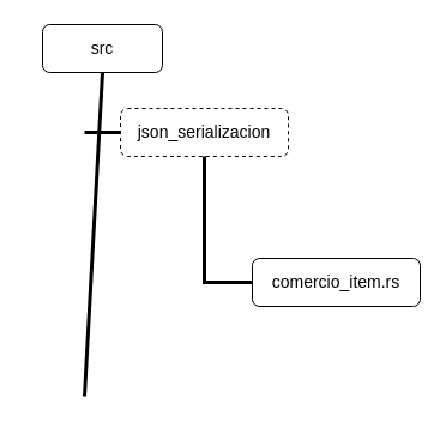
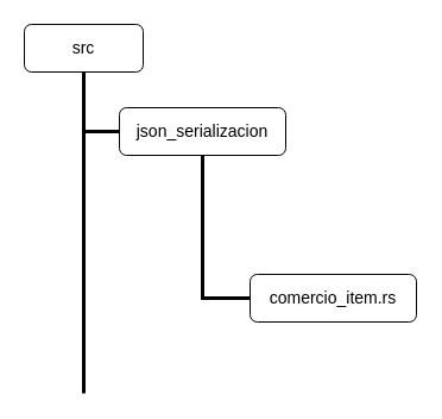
  <mxCell id="0" />
  <mxCell id="1" parent="0" />
  <mxCell id="2" style="edgeStyle=none;rounded=0;orthogonalLoop=1;jettySize=auto;html=1;exitX=0.5;exitY=1;exitDx=0;exitDy=0;fontSize=14;strokeWidth=3;endArrow=none;endFill=0;" edge="1" parent="1" source="3"><mxGeometry relative="1" as="geometry"><mxPoint x="70" y="330" as="targetPoint" /></mxGeometry></mxCell>
- <mxCell id="3" value="src" style="rounded=1;whiteSpace=wrap;html=1;fontSize=14;" vertex="1" parent="1"><mxGeometry x="35" y="20" width="100" height="40" as="geometry" /></mxCell>
+ <mxCell id="3" value="src" style="rounded=1;whiteSpace=wrap;html=1;fontSize=14;" vertex="1" parent="1"><mxGeometry x="20" y="20" width="100" height="40" as="geometry" /></mxCell>
  <mxCell id="4" style="edgeStyle=none;rounded=0;orthogonalLoop=1;jettySize=auto;html=1;exitX=0;exitY=0.5;exitDx=0;exitDy=0;fontSize=14;endArrow=none;endFill=0;strokeWidth=3;" edge="1" parent="1" source="5"><mxGeometry relative="1" as="geometry"><mxPoint x="70" y="110" as="targetPoint" /></mxGeometry></mxCell>
- <mxCell id="5" value="json_serializacion" style="rounded=1;whiteSpace=wrap;html=1;fontSize=14;dashed=1;" vertex="1" parent="1"><mxGeometry x="100" y="90" width="140" height="40" as="geometry" /></mxCell>
+ <mxCell id="5" value="json_serializacion" style="rounded=1;whiteSpace=wrap;html=1;fontSize=14;" vertex="1" parent="1"><mxGeometry x="100" y="90" width="140" height="40" as="geometry" /></mxCell>
  <mxCell id="6" style="edgeStyle=orthogonalEdgeStyle;rounded=0;orthogonalLoop=1;jettySize=auto;html=1;exitX=0;exitY=0.5;exitDx=0;exitDy=0;entryX=0.5;entryY=1;entryDx=0;entryDy=0;fontSize=14;endArrow=none;endFill=0;strokeWidth=3;" edge="1" parent="1" source="7" target="5"><mxGeometry relative="1" as="geometry" /></mxCell>
- <mxCell id="7" value="comercio_item.rs" style="rounded=1;whiteSpace=wrap;html=1;fontSize=14;" vertex="1" parent="1"><mxGeometry x="210" y="215" width="140" height="40" as="geometry" /></mxCell>
+ <mxCell id="7" value="comercio_item.rs" style="rounded=1;whiteSpace=wrap;html=1;fontSize=14;" vertex="1" parent="1"><mxGeometry x="210" y="230" width="140" height="40" as="geometry" /></mxCell>
